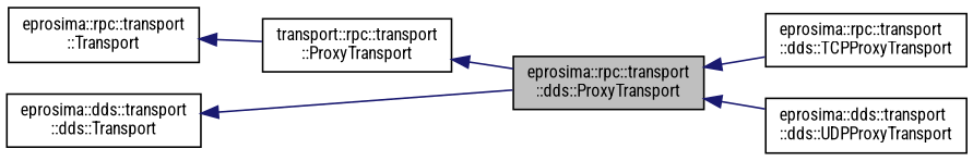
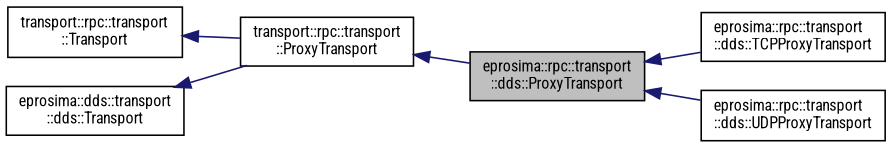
  digraph {
    fontname="Roboto Condensed"
    rankdir=LR
    node [color=black fillcolor=white fontname="Roboto Condensed" fontsize=10 shape=record style=filled]
    edge [color=midnightblue dir=back fontname="Roboto Condensed" fontsize=10 labelfontname=Helvetica labelfontsize=10 style=solid]
    n1 [fillcolor=grey75 fontcolor=black height=0.2 label="eprosima::rpc::transport\l::dds::ProxyTransport" width=0.4]
    n2 [height=0.2 label="eprosima::rpc::transport\l::dds::TCPProxyTransport" width=0.4]
-   n3 [height=0.2 label="eprosima::dds::transport\l::dds::UDPProxyTransport" width=0.4]
+   n3 [height=0.2 label="eprosima::rpc::transport\l::dds::UDPProxyTransport" width=0.4]
    n4 [height=0.2 label="transport::rpc::transport\l::ProxyTransport" width=0.4]
-   n5 [height=0.2 label="eprosima::rpc::transport\l::Transport" width=0.4]
+   n5 [height=0.2 label="transport::rpc::transport\l::Transport" width=0.4]
    n6 [height=0.2 label="eprosima::dds::transport\l::dds::Transport" width=0.4]
    n1 -> n2
    n1 -> n3
    n4 -> n1
    n5 -> n4
-   n6 -> n1
+   n6 -> n4
  }
